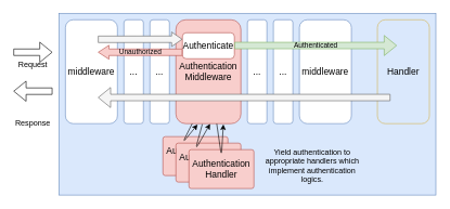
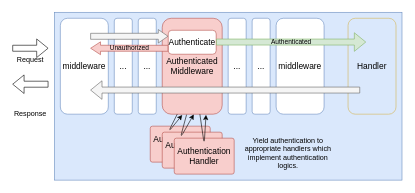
  <mxCell id="0" />
  <mxCell id="1" parent="0" />
  <mxCell id="2" value="" style="rounded=0;whiteSpace=wrap;html=1;fillColor=#dae8fc;strokeColor=#6c8ebf;shadow=0;" parent="1" vertex="1"><mxGeometry x="90" y="20" width="580" height="280" as="geometry" /></mxCell>
- <mxCell id="3" value="Authentication&lt;br&gt;Middleware" style="rounded=1;whiteSpace=wrap;html=1;fontSize=14;strokeColor=#b85450;fillColor=#f8cecc;" parent="1" vertex="1"><mxGeometry x="270" y="30" width="100" height="160" as="geometry" /></mxCell>
+ <mxCell id="3" value="Authenticated&lt;br&gt;Middleware" style="rounded=1;whiteSpace=wrap;html=1;fontSize=14;strokeColor=#b85450;fillColor=#f8cecc;" parent="1" vertex="1"><mxGeometry x="270" y="30" width="100" height="160" as="geometry" /></mxCell>
  <mxCell id="4" value="Handler&lt;br&gt;" style="rounded=1;whiteSpace=wrap;html=1;fontSize=14;strokeColor=#d6b656;fillColor=#dae8fc;" parent="1" vertex="1"><mxGeometry x="580" y="30" width="80" height="160" as="geometry" /></mxCell>
  <mxCell id="5" value="middleware" style="rounded=1;whiteSpace=wrap;html=1;fontSize=14;strokeColor=#6c8ebf;fillColor=default;" parent="1" vertex="1"><mxGeometry x="100" y="30" width="80" height="160" as="geometry" /></mxCell>
  <mxCell id="6" value="..." style="rounded=1;whiteSpace=wrap;html=1;fontSize=14;strokeColor=#6c8ebf;fillColor=default;" parent="1" vertex="1"><mxGeometry x="190" y="30" width="30" height="160" as="geometry" /></mxCell>
  <mxCell id="7" value="..." style="rounded=1;whiteSpace=wrap;html=1;fontSize=14;strokeColor=#6c8ebf;fillColor=default;" parent="1" vertex="1"><mxGeometry x="230" y="30" width="30" height="160" as="geometry" /></mxCell>
  <mxCell id="8" value="middleware" style="rounded=1;whiteSpace=wrap;html=1;fontSize=14;strokeColor=#6c8ebf;fillColor=default;" parent="1" vertex="1"><mxGeometry x="460" y="30" width="80" height="160" as="geometry" /></mxCell>
  <mxCell id="9" value="..." style="rounded=1;whiteSpace=wrap;html=1;fontSize=14;strokeColor=#6c8ebf;fillColor=default;" parent="1" vertex="1"><mxGeometry x="420" y="30" width="30" height="160" as="geometry" /></mxCell>
  <mxCell id="10" value="..." style="rounded=1;whiteSpace=wrap;html=1;fontSize=14;strokeColor=#6c8ebf;fillColor=default;" parent="1" vertex="1"><mxGeometry x="380" y="30" width="30" height="160" as="geometry" /></mxCell>
  <mxCell id="11" value="" style="shape=flexArrow;endArrow=classic;html=1;" parent="1" edge="1"><mxGeometry width="50" height="50" relative="1" as="geometry"><mxPoint x="20" y="80" as="sourcePoint" /><mxPoint x="80" y="80" as="targetPoint" /></mxGeometry></mxCell>
  <mxCell id="12" value="Request" style="text;html=1;strokeColor=none;fillColor=none;align=center;verticalAlign=middle;whiteSpace=wrap;rounded=0;" parent="1" vertex="1"><mxGeometry x="20" y="90" width="60" height="20" as="geometry" /></mxCell>
  <mxCell id="13" value="" style="shape=flexArrow;endArrow=classic;html=1;" parent="1" edge="1"><mxGeometry width="50" height="50" relative="1" as="geometry"><mxPoint x="80" y="140" as="sourcePoint" /><mxPoint x="20" y="140" as="targetPoint" /></mxGeometry></mxCell>
  <mxCell id="14" value="Response" style="text;html=1;strokeColor=none;fillColor=none;align=center;verticalAlign=middle;whiteSpace=wrap;rounded=0;" parent="1" vertex="1"><mxGeometry x="20" y="180" width="60" height="20" as="geometry" /></mxCell>
  <mxCell id="15" value="" style="shape=flexArrow;endArrow=classic;html=1;fillColor=#f5f5f5;strokeColor=#666666;entryX=0;entryY=0.25;entryDx=0;entryDy=0;exitX=0.625;exitY=0.188;exitDx=0;exitDy=0;exitPerimeter=0;endWidth=11.429;endSize=5.033;" parent="1" source="5" target="16" edge="1"><mxGeometry width="50" height="50" relative="1" as="geometry"><mxPoint x="150" y="70" as="sourcePoint" /><mxPoint x="600" y="70" as="targetPoint" /></mxGeometry></mxCell>
  <mxCell id="16" value="Authenticate" style="rounded=1;whiteSpace=wrap;html=1;fontSize=14;strokeColor=#b85450;fillColor=default;" parent="1" vertex="1"><mxGeometry x="280" y="50" width="80" height="40" as="geometry" /></mxCell>
  <mxCell id="17" value="Authenticated" style="shape=flexArrow;endArrow=classic;html=1;fillColor=#d5e8d4;strokeColor=#82b366;labelBackgroundColor=none;" parent="1" edge="1"><mxGeometry width="50" height="50" relative="1" as="geometry"><mxPoint x="360" y="69.66" as="sourcePoint" /><mxPoint x="610" y="69.66" as="targetPoint" /></mxGeometry></mxCell>
  <mxCell id="18" value="Unauthorized" style="shape=flexArrow;endArrow=classic;html=1;fillColor=#f8cecc;strokeColor=#b85450;entryX=0;entryY=0.25;entryDx=0;entryDy=0;exitX=0.625;exitY=0.188;exitDx=0;exitDy=0;exitPerimeter=0;labelBackgroundColor=none;endWidth=10.476;endSize=5.176;" parent="1" edge="1"><mxGeometry width="50" height="50" relative="1" as="geometry"><mxPoint x="280" y="80.08" as="sourcePoint" /><mxPoint x="150" y="80" as="targetPoint" /></mxGeometry></mxCell>
  <mxCell id="19" value="" style="shape=flexArrow;endArrow=classic;html=1;fillColor=#f5f5f5;strokeColor=#666666;" parent="1" edge="1"><mxGeometry width="50" height="50" relative="1" as="geometry"><mxPoint x="600" y="149.76" as="sourcePoint" /><mxPoint x="150" y="149.76" as="targetPoint" /></mxGeometry></mxCell>
  <mxCell id="20" value="Authentication&lt;br&gt;Handler" style="rounded=1;whiteSpace=wrap;html=1;fontSize=14;strokeColor=#b85450;fillColor=#f8cecc;arcSize=6;" parent="1" vertex="1"><mxGeometry x="250" y="210" width="100" height="60" as="geometry" /></mxCell>
  <mxCell id="21" value="Authentication&lt;br&gt;Handler" style="rounded=1;whiteSpace=wrap;html=1;fontSize=14;strokeColor=#b85450;fillColor=#f8cecc;arcSize=6;" parent="1" vertex="1"><mxGeometry x="270" y="220" width="100" height="60" as="geometry" /></mxCell>
  <mxCell id="22" value="Authentication&lt;br&gt;Handler" style="rounded=1;whiteSpace=wrap;html=1;fontSize=14;strokeColor=#b85450;fillColor=#f8cecc;arcSize=6;" parent="1" vertex="1"><mxGeometry x="290" y="230" width="100" height="60" as="geometry" /></mxCell>
  <mxCell id="23" style="edgeStyle=none;html=1;exitX=0.25;exitY=1;exitDx=0;exitDy=0;entryX=0.333;entryY=1.008;entryDx=0;entryDy=0;entryPerimeter=0;" parent="1" source="3" target="3" edge="1"><mxGeometry relative="1" as="geometry"><Array as="points"><mxPoint x="280" y="220" /></Array></mxGeometry></mxCell>
  <mxCell id="24" style="edgeStyle=none;html=1;exitX=0.406;exitY=1.005;exitDx=0;exitDy=0;entryX=0.526;entryY=1.002;entryDx=0;entryDy=0;entryPerimeter=0;exitPerimeter=0;" parent="1" source="3" target="3" edge="1"><mxGeometry relative="1" as="geometry"><mxPoint x="305" y="200" as="sourcePoint" /><mxPoint x="313.3" y="201.28" as="targetPoint" /><Array as="points"><mxPoint x="300" y="230" /></Array></mxGeometry></mxCell>
  <mxCell id="25" style="edgeStyle=none;html=1;exitX=0.628;exitY=1;exitDx=0;exitDy=0;entryX=0.73;entryY=1.007;entryDx=0;entryDy=0;entryPerimeter=0;exitPerimeter=0;" parent="1" source="3" target="3" edge="1"><mxGeometry relative="1" as="geometry"><mxPoint x="320.7" y="198.88" as="sourcePoint" /><mxPoint x="332.6" y="200.32" as="targetPoint" /><Array as="points"><mxPoint x="340" y="240" /></Array></mxGeometry></mxCell>
  <mxCell id="26" value="Yield authentication to appropriate handlers which implement authentication logics." style="text;html=1;strokeColor=none;fillColor=none;align=center;verticalAlign=middle;whiteSpace=wrap;rounded=0;" parent="1" vertex="1"><mxGeometry x="400" y="230" width="160" height="50" as="geometry" /></mxCell>
